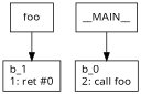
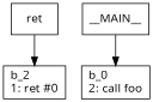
  digraph {
    fontname="Open Sans"
    node [fontname="Open Sans" shape=box]
    edge [fontname="Open Sans"]
-   n1 [label="b_1\l1: ret #0\l"]
-   foo
+   n1 [label="b_2\l1: ret #0\l"]
+   foo [label=ret]
    n3 [label="b_0\l2: call foo\l"]
    __MAIN__
    foo -> n1
    __MAIN__ -> n3
  }
